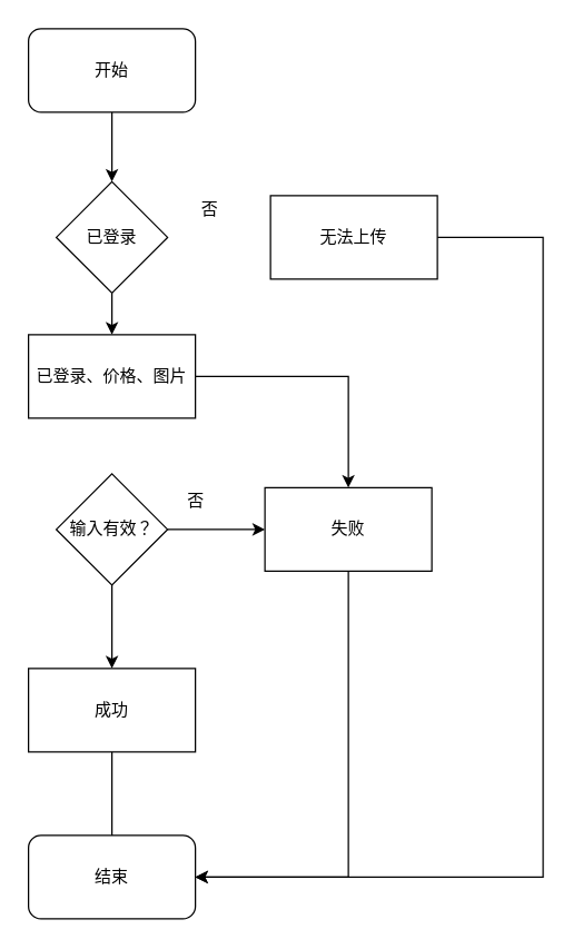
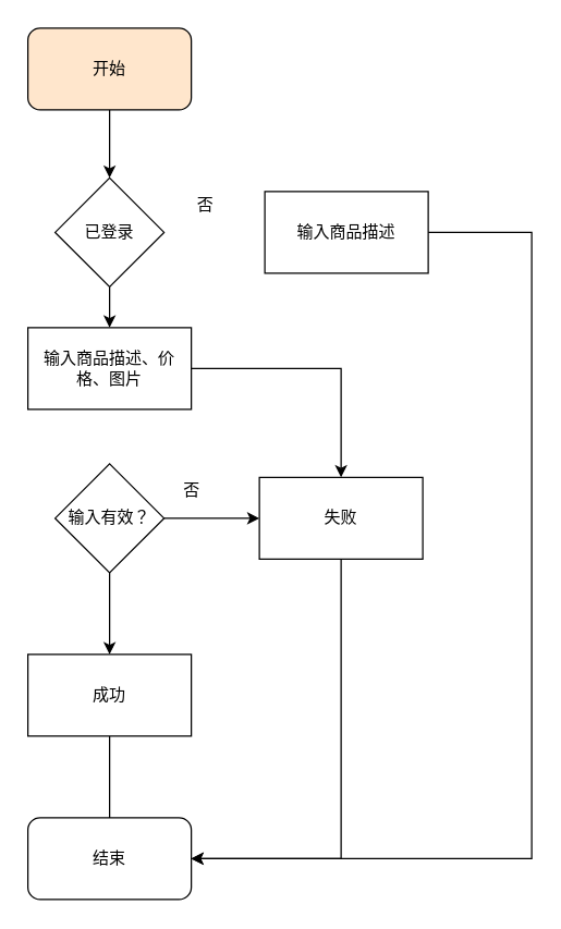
  <mxCell id="0" />
  <mxCell id="1" parent="0" />
  <mxCell id="2" value="" style="edgeStyle=orthogonalEdgeStyle;rounded=0;orthogonalLoop=1;jettySize=auto;html=1;" edge="1" parent="1" source="3" target="5"><mxGeometry relative="1" as="geometry" /></mxCell>
- <mxCell id="3" value="开始" style="rounded=1;whiteSpace=wrap;html=1;" vertex="1" parent="1"><mxGeometry x="20" y="20" width="120" height="60" as="geometry" /></mxCell>
+ <mxCell id="3" value="开始" style="rounded=1;whiteSpace=wrap;html=1;fillColor=#ffe6cc;" vertex="1" parent="1"><mxGeometry x="20" y="20" width="120" height="60" as="geometry" /></mxCell>
  <mxCell id="4" value="" style="edgeStyle=orthogonalEdgeStyle;rounded=0;orthogonalLoop=1;jettySize=auto;html=1;" edge="1" parent="1" source="5" target="9"><mxGeometry relative="1" as="geometry" /></mxCell>
  <mxCell id="5" value="已登录" style="rhombus;whiteSpace=wrap;html=1;" vertex="1" parent="1"><mxGeometry x="40" y="130" width="80" height="80" as="geometry" /></mxCell>
  <mxCell id="6" style="edgeStyle=orthogonalEdgeStyle;rounded=0;orthogonalLoop=1;jettySize=auto;html=1;entryX=1;entryY=0.5;entryDx=0;entryDy=0;" edge="1" parent="1" source="7" target="19"><mxGeometry relative="1" as="geometry"><Array as="points"><mxPoint x="390" y="170" /><mxPoint x="390" y="630" /></Array></mxGeometry></mxCell>
- <mxCell id="7" value="无法上传" style="rounded=0;whiteSpace=wrap;html=1;" vertex="1" parent="1"><mxGeometry x="194" y="140" width="120" height="60" as="geometry" /></mxCell>
+ <mxCell id="7" value="输入商品描述" style="rounded=0;whiteSpace=wrap;html=1;" vertex="1" parent="1"><mxGeometry x="194" y="140" width="120" height="60" as="geometry" /></mxCell>
  <mxCell id="8" value="" style="edgeStyle=orthogonalEdgeStyle;rounded=0;orthogonalLoop=1;jettySize=auto;html=1;" edge="1" parent="1" source="9" target="15"><mxGeometry relative="1" as="geometry" /></mxCell>
- <mxCell id="9" value="已登录、价格、图片" style="rounded=0;whiteSpace=wrap;html=1;" vertex="1" parent="1"><mxGeometry x="20" y="240" width="120" height="60" as="geometry" /></mxCell>
+ <mxCell id="9" value="输入商品描述、价格、图片" style="rounded=0;whiteSpace=wrap;html=1;" vertex="1" parent="1"><mxGeometry x="20" y="240" width="120" height="60" as="geometry" /></mxCell>
  <mxCell id="10" value="否" style="text;html=1;align=center;verticalAlign=middle;resizable=0;points=[];autosize=1;strokeColor=none;" vertex="1" parent="1"><mxGeometry x="135" y="140" width="30" height="20" as="geometry" /></mxCell>
  <mxCell id="11" value="" style="edgeStyle=orthogonalEdgeStyle;rounded=0;orthogonalLoop=1;jettySize=auto;html=1;" edge="1" parent="1" source="13" target="15"><mxGeometry relative="1" as="geometry" /></mxCell>
  <mxCell id="12" value="" style="edgeStyle=orthogonalEdgeStyle;rounded=0;orthogonalLoop=1;jettySize=auto;html=1;" edge="1" parent="1" source="13" target="18"><mxGeometry relative="1" as="geometry" /></mxCell>
  <mxCell id="13" value="输入有效？" style="rhombus;whiteSpace=wrap;html=1;" vertex="1" parent="1"><mxGeometry x="40" y="340" width="80" height="80" as="geometry" /></mxCell>
  <mxCell id="14" style="edgeStyle=orthogonalEdgeStyle;rounded=0;orthogonalLoop=1;jettySize=auto;html=1;entryX=1;entryY=0.5;entryDx=0;entryDy=0;" edge="1" parent="1" source="15" target="19"><mxGeometry relative="1" as="geometry"><Array as="points"><mxPoint x="250" y="630" /></Array></mxGeometry></mxCell>
  <mxCell id="15" value="失败" style="rounded=0;whiteSpace=wrap;html=1;" vertex="1" parent="1"><mxGeometry x="190" y="350" width="120" height="60" as="geometry" /></mxCell>
  <mxCell id="16" value="否" style="text;html=1;align=center;verticalAlign=middle;resizable=0;points=[];autosize=1;strokeColor=none;" vertex="1" parent="1"><mxGeometry x="125" y="350" width="30" height="20" as="geometry" /></mxCell>
  <mxCell id="17" value="" style="edgeStyle=orthogonalEdgeStyle;rounded=0;orthogonalLoop=1;jettySize=auto;html=1;endArrow=none;" edge="1" parent="1" source="18" target="19"><mxGeometry relative="1" as="geometry" /></mxCell>
  <mxCell id="18" value="成功" style="rounded=0;whiteSpace=wrap;html=1;" vertex="1" parent="1"><mxGeometry x="20" y="480" width="120" height="60" as="geometry" /></mxCell>
  <mxCell id="19" value="结束" style="rounded=1;whiteSpace=wrap;html=1;" vertex="1" parent="1"><mxGeometry x="20" y="600" width="120" height="60" as="geometry" /></mxCell>
